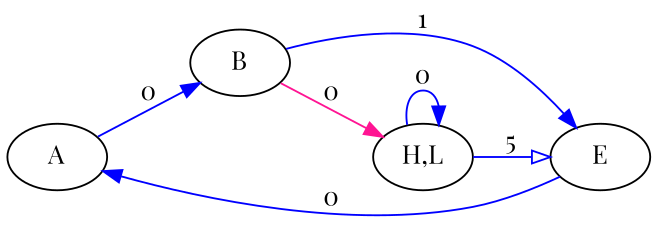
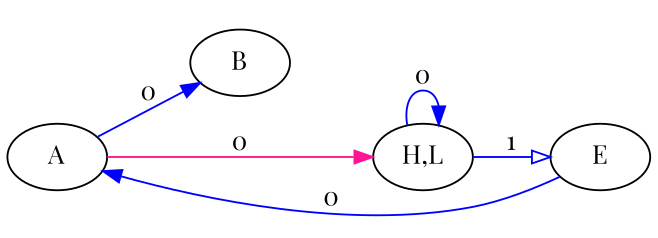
  digraph {
    fontname="Playfair Display"
    rankdir=LR
    node [fontname="Playfair Display"]
    edge [arrowhead=normal color=blue fontname="Playfair Display"]
    A
    B
    "H,L"
    E
    A -> B [label=0]
-   B -> "H,L" [color=deeppink label=0]
-   B -> E [label=1]
+   A -> "H,L" [color=deeppink label=0]
    "H,L" -> "H,L" [label=0]
-   "H,L" -> E [arrowhead=onormal label=5]
+   "H,L" -> E [arrowhead=onormal label=1]
    E -> A [label=0]
  }
